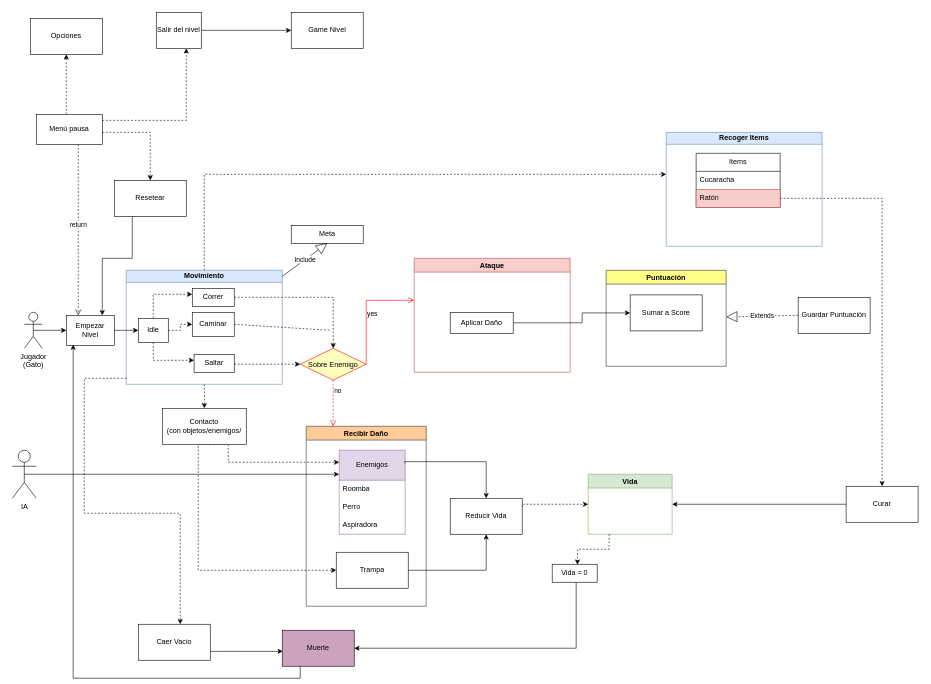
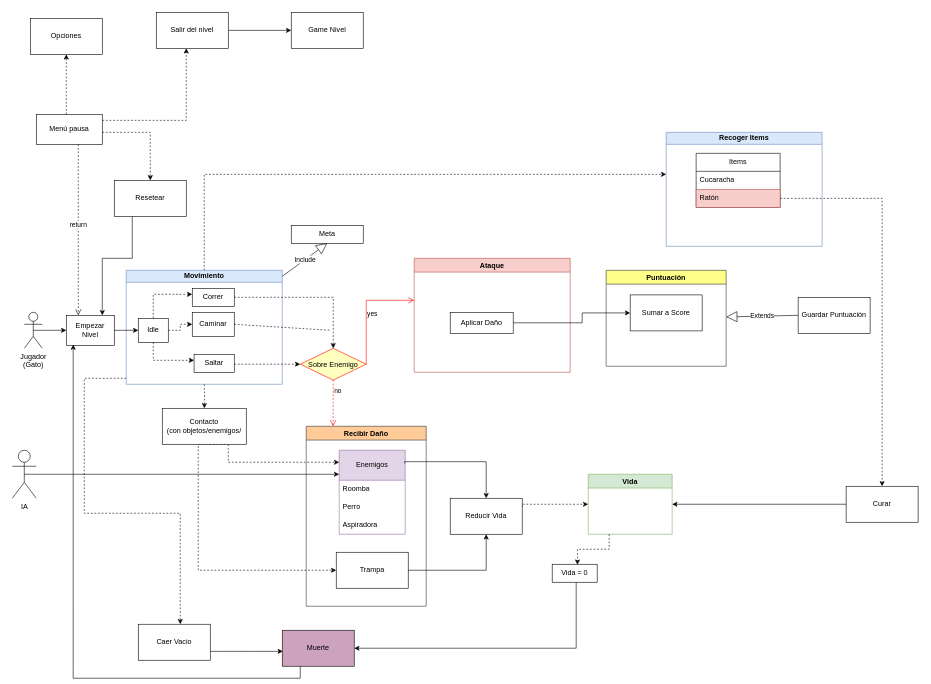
  <mxCell id="0" />
  <mxCell id="1" parent="0" />
  <mxCell id="2" style="edgeStyle=orthogonalEdgeStyle;rounded=0;orthogonalLoop=1;jettySize=auto;html=1;exitX=0.5;exitY=0.5;exitDx=0;exitDy=0;exitPerimeter=0;entryX=0;entryY=0.5;entryDx=0;entryDy=0;" edge="1" parent="1" source="3" target="10"><mxGeometry relative="1" as="geometry"><mxPoint x="150" y="550" as="targetPoint" /></mxGeometry></mxCell>
  <mxCell id="3" value="Jugador&lt;br&gt;(Gato)" style="shape=umlActor;verticalLabelPosition=bottom;verticalAlign=top;html=1;outlineConnect=0;" vertex="1" parent="1"><mxGeometry x="40" y="520" width="30" height="60" as="geometry" /></mxCell>
  <mxCell id="4" value="" style="edgeStyle=orthogonalEdgeStyle;rounded=0;orthogonalLoop=1;jettySize=auto;html=1;dashed=1;" edge="1" parent="1" source="5" target="41"><mxGeometry relative="1" as="geometry"><Array as="points"><mxPoint x="340" y="290" /></Array></mxGeometry></mxCell>
  <mxCell id="5" value="Movimiento" style="swimlane;whiteSpace=wrap;html=1;fillColor=#dae8fc;strokeColor=#6c8ebf;startSize=20;" vertex="1" parent="1"><mxGeometry x="210" y="450" width="260" height="190" as="geometry" /></mxCell>
  <mxCell id="6" value="Caminar" style="rounded=0;whiteSpace=wrap;html=1;" vertex="1" parent="5"><mxGeometry x="110" y="70" width="70" height="40" as="geometry" /></mxCell>
  <mxCell id="7" value="Correr" style="rounded=0;whiteSpace=wrap;html=1;" vertex="1" parent="5"><mxGeometry x="110" y="30" width="70" height="30" as="geometry" /></mxCell>
  <mxCell id="8" value="Saltar" style="rounded=0;whiteSpace=wrap;html=1;" vertex="1" parent="5"><mxGeometry x="113" y="140" width="67" height="30" as="geometry" /></mxCell>
  <mxCell id="9" style="edgeStyle=orthogonalEdgeStyle;rounded=0;orthogonalLoop=1;jettySize=auto;html=1;dashed=1;" edge="1" parent="1" target="28"><mxGeometry relative="1" as="geometry"><Array as="points"><mxPoint x="140" y="630" /><mxPoint x="140" y="855" /><mxPoint x="300" y="855" /></Array><mxPoint x="210" y="630" as="sourcePoint" /></mxGeometry></mxCell>
  <mxCell id="10" value="Empezar Nivel" style="rounded=0;whiteSpace=wrap;html=1;" vertex="1" parent="1"><mxGeometry x="110" y="525" width="80" height="50" as="geometry" /></mxCell>
  <mxCell id="11" value="Vida" style="swimlane;whiteSpace=wrap;html=1;fillColor=#d5e8d4;strokeColor=#82b366;" vertex="1" parent="1"><mxGeometry x="980" y="790" width="140" height="100" as="geometry" /></mxCell>
  <mxCell id="12" style="edgeStyle=orthogonalEdgeStyle;rounded=0;orthogonalLoop=1;jettySize=auto;html=1;dashed=1;" edge="1" parent="1" source="15" target="57"><mxGeometry relative="1" as="geometry"><Array as="points"><mxPoint x="110" y="180" /><mxPoint x="110" y="180" /></Array></mxGeometry></mxCell>
  <mxCell id="13" style="edgeStyle=orthogonalEdgeStyle;rounded=0;orthogonalLoop=1;jettySize=auto;html=1;dashed=1;" edge="1" parent="1" source="15" target="61"><mxGeometry relative="1" as="geometry"><Array as="points"><mxPoint x="250" y="220" /></Array></mxGeometry></mxCell>
  <mxCell id="14" style="edgeStyle=orthogonalEdgeStyle;rounded=0;orthogonalLoop=1;jettySize=auto;html=1;dashed=1;" edge="1" parent="1" source="15" target="59"><mxGeometry relative="1" as="geometry"><Array as="points"><mxPoint x="310" y="200" /></Array></mxGeometry></mxCell>
  <mxCell id="15" value="Menú pausa" style="rounded=0;whiteSpace=wrap;html=1;" vertex="1" parent="1"><mxGeometry x="60" y="190" width="110" height="50" as="geometry" /></mxCell>
  <mxCell id="16" style="edgeStyle=orthogonalEdgeStyle;rounded=0;orthogonalLoop=1;jettySize=auto;html=1;dashed=1;" edge="1" parent="1" source="19" target="6"><mxGeometry relative="1" as="geometry"><mxPoint x="320" y="550" as="targetPoint" /></mxGeometry></mxCell>
  <mxCell id="17" style="edgeStyle=orthogonalEdgeStyle;rounded=0;orthogonalLoop=1;jettySize=auto;html=1;dashed=1;" edge="1" parent="1" source="19" target="7"><mxGeometry relative="1" as="geometry"><mxPoint x="330" y="500" as="targetPoint" /><Array as="points"><mxPoint x="255" y="490" /></Array></mxGeometry></mxCell>
  <mxCell id="18" style="edgeStyle=orthogonalEdgeStyle;rounded=0;orthogonalLoop=1;jettySize=auto;html=1;exitX=0.5;exitY=1;exitDx=0;exitDy=0;dashed=1;" edge="1" parent="1" source="19" target="8"><mxGeometry relative="1" as="geometry"><mxPoint x="320" y="600" as="targetPoint" /><mxPoint x="290" y="600" as="sourcePoint" /><Array as="points"><mxPoint x="255" y="600" /></Array></mxGeometry></mxCell>
  <mxCell id="19" value="Idle" style="whiteSpace=wrap;html=1;rounded=0;" vertex="1" parent="1"><mxGeometry x="230" y="530" width="50" height="40" as="geometry" /></mxCell>
  <mxCell id="20" value="Recibir Daño" style="swimlane;whiteSpace=wrap;html=1;fillColor=#ffcc99;strokeColor=#36393d;startSize=23;" vertex="1" parent="1"><mxGeometry x="510" y="710" width="200" height="300" as="geometry" /></mxCell>
  <mxCell id="21" value="Trampa" style="rounded=0;whiteSpace=wrap;html=1;" vertex="1" parent="20"><mxGeometry x="50" y="210" width="120" height="60" as="geometry" /></mxCell>
  <mxCell id="22" value="Enemigos" style="swimlane;fontStyle=0;childLayout=stackLayout;horizontal=1;startSize=50;horizontalStack=0;resizeParent=1;resizeParentMax=0;resizeLast=0;collapsible=1;marginBottom=0;whiteSpace=wrap;html=1;fillColor=#e1d5e7;strokeColor=#9673a6;" vertex="1" parent="20"><mxGeometry x="55" y="40" width="110" height="140" as="geometry"><mxRectangle x="47.5" y="40" width="105" height="40" as="alternateBounds" /></mxGeometry></mxCell>
  <mxCell id="23" value="Roomba" style="text;strokeColor=none;fillColor=none;align=left;verticalAlign=middle;spacingLeft=4;spacingRight=4;overflow=hidden;points=[[0,0.5],[1,0.5]];portConstraint=eastwest;rotatable=0;whiteSpace=wrap;html=1;" vertex="1" parent="22"><mxGeometry y="50" width="110" height="30" as="geometry" /></mxCell>
  <mxCell id="24" value="Perro" style="text;strokeColor=none;fillColor=none;align=left;verticalAlign=middle;spacingLeft=4;spacingRight=4;overflow=hidden;points=[[0,0.5],[1,0.5]];portConstraint=eastwest;rotatable=0;whiteSpace=wrap;html=1;" vertex="1" parent="22"><mxGeometry y="80" width="110" height="30" as="geometry" /></mxCell>
  <mxCell id="25" value="Aspiradora" style="text;strokeColor=none;fillColor=none;align=left;verticalAlign=middle;spacingLeft=4;spacingRight=4;overflow=hidden;points=[[0,0.5],[1,0.5]];portConstraint=eastwest;rotatable=0;whiteSpace=wrap;html=1;" vertex="1" parent="22"><mxGeometry y="110" width="110" height="30" as="geometry" /></mxCell>
  <mxCell id="26" style="edgeStyle=orthogonalEdgeStyle;rounded=0;orthogonalLoop=1;jettySize=auto;html=1;entryX=0.5;entryY=1;entryDx=0;entryDy=0;" edge="1" parent="20" source="21" target="33"><mxGeometry relative="1" as="geometry"><Array as="points"><mxPoint x="300" y="240" /></Array></mxGeometry></mxCell>
  <mxCell id="27" style="edgeStyle=orthogonalEdgeStyle;rounded=0;orthogonalLoop=1;jettySize=auto;html=1;exitX=1;exitY=0.75;exitDx=0;exitDy=0;entryX=0.009;entryY=0.587;entryDx=0;entryDy=0;entryPerimeter=0;" edge="1" parent="1" source="28" target="52"><mxGeometry relative="1" as="geometry"><Array as="points"><mxPoint x="471" y="1085" /></Array></mxGeometry></mxCell>
  <mxCell id="28" value="Caer Vacio" style="rounded=0;whiteSpace=wrap;html=1;" vertex="1" parent="1"><mxGeometry x="230" y="1040" width="120" height="60" as="geometry" /></mxCell>
  <mxCell id="29" style="edgeStyle=orthogonalEdgeStyle;rounded=0;orthogonalLoop=1;jettySize=auto;html=1;exitX=1;exitY=0.25;exitDx=0;exitDy=0;dashed=1;entryX=0;entryY=0.5;entryDx=0;entryDy=0;" edge="1" parent="1" source="33" target="11"><mxGeometry relative="1" as="geometry"><mxPoint x="710" y="760" as="sourcePoint" /><mxPoint x="990" y="845" as="targetPoint" /><Array as="points"><mxPoint x="870" y="840" /></Array></mxGeometry></mxCell>
  <mxCell id="30" value="Meta" style="rounded=0;whiteSpace=wrap;html=1;" vertex="1" parent="1"><mxGeometry x="485" y="375" width="120" height="30" as="geometry" /></mxCell>
  <mxCell id="31" style="edgeStyle=orthogonalEdgeStyle;rounded=0;orthogonalLoop=1;jettySize=auto;html=1;exitX=0;exitY=0.5;exitDx=0;exitDy=0;entryX=1;entryY=0.5;entryDx=0;entryDy=0;" edge="1" parent="1" source="32" target="11"><mxGeometry relative="1" as="geometry" /></mxCell>
  <mxCell id="32" value="Curar" style="rounded=0;whiteSpace=wrap;html=1;" vertex="1" parent="1"><mxGeometry x="1410" y="810" width="120" height="60" as="geometry" /></mxCell>
  <mxCell id="33" value="Reducir Vida" style="rounded=0;whiteSpace=wrap;html=1;" vertex="1" parent="1"><mxGeometry x="750" y="830" width="120" height="60" as="geometry" /></mxCell>
  <mxCell id="34" style="edgeStyle=orthogonalEdgeStyle;rounded=0;orthogonalLoop=1;jettySize=auto;html=1;exitX=0.992;exitY=0.156;exitDx=0;exitDy=0;exitPerimeter=0;" edge="1" parent="1" source="22" target="33"><mxGeometry relative="1" as="geometry"><mxPoint x="670" y="755" as="sourcePoint" /><Array as="points"><mxPoint x="674" y="769" /><mxPoint x="810" y="769" /></Array></mxGeometry></mxCell>
  <mxCell id="35" style="edgeStyle=orthogonalEdgeStyle;rounded=0;orthogonalLoop=1;jettySize=auto;html=1;dashed=1;" edge="1" parent="1" source="37" target="22"><mxGeometry relative="1" as="geometry"><Array as="points"><mxPoint x="380" y="770" /></Array><mxPoint x="530" y="780" as="targetPoint" /></mxGeometry></mxCell>
  <mxCell id="36" style="edgeStyle=orthogonalEdgeStyle;rounded=0;orthogonalLoop=1;jettySize=auto;html=1;exitX=0.75;exitY=1;exitDx=0;exitDy=0;entryX=0;entryY=0.5;entryDx=0;entryDy=0;dashed=1;" edge="1" parent="1" source="37" target="21"><mxGeometry relative="1" as="geometry"><Array as="points"><mxPoint x="330" y="740" /><mxPoint x="330" y="950" /></Array></mxGeometry></mxCell>
  <mxCell id="37" value="Contacto&lt;br&gt;(con objetos/enemigos/" style="rounded=0;whiteSpace=wrap;html=1;" vertex="1" parent="1"><mxGeometry x="270" y="680" width="140" height="60" as="geometry" /></mxCell>
  <mxCell id="38" style="edgeStyle=orthogonalEdgeStyle;rounded=0;orthogonalLoop=1;jettySize=auto;html=1;" edge="1" parent="1" source="40" target="52"><mxGeometry relative="1" as="geometry"><mxPoint x="920" y="1090" as="targetPoint" /><Array as="points"><mxPoint x="960" y="1080" /></Array></mxGeometry></mxCell>
  <mxCell id="39" value="" style="edgeStyle=orthogonalEdgeStyle;rounded=0;orthogonalLoop=1;jettySize=auto;html=1;" edge="1" parent="1" source="10" target="19"><mxGeometry relative="1" as="geometry" /></mxCell>
  <mxCell id="40" value="Vida = 0" style="rounded=0;whiteSpace=wrap;html=1;" vertex="1" parent="1"><mxGeometry x="920" y="940" width="75" height="30" as="geometry" /></mxCell>
  <mxCell id="41" value="Recoger Items" style="swimlane;whiteSpace=wrap;html=1;fillColor=#dae8fc;strokeColor=#6c8ebf;startSize=20;" vertex="1" parent="1"><mxGeometry x="1110" y="220" width="260" height="190" as="geometry" /></mxCell>
  <mxCell id="42" value="Items" style="swimlane;fontStyle=0;childLayout=stackLayout;horizontal=1;startSize=30;horizontalStack=0;resizeParent=1;resizeParentMax=0;resizeLast=0;collapsible=1;marginBottom=0;whiteSpace=wrap;html=1;glass=0;swimlaneLine=1;" vertex="1" parent="41"><mxGeometry x="50" y="35" width="140" height="90" as="geometry"><mxRectangle x="80" y="30" width="90" height="30" as="alternateBounds" /></mxGeometry></mxCell>
  <mxCell id="43" value="Cucaracha" style="text;strokeColor=none;fillColor=none;align=left;verticalAlign=middle;spacingLeft=4;spacingRight=4;overflow=hidden;points=[[0,0.5],[1,0.5]];portConstraint=eastwest;rotatable=0;whiteSpace=wrap;html=1;" vertex="1" parent="42"><mxGeometry y="30" width="140" height="30" as="geometry" /></mxCell>
  <mxCell id="44" value="Ratón" style="text;strokeColor=#b85450;fillColor=#f8cecc;align=left;verticalAlign=middle;spacingLeft=4;spacingRight=4;overflow=hidden;points=[[0,0.5],[1,0.5]];portConstraint=eastwest;rotatable=0;whiteSpace=wrap;html=1;glass=0;rounded=0;" vertex="1" parent="42"><mxGeometry y="60" width="140" height="30" as="geometry" /></mxCell>
  <mxCell id="45" style="edgeStyle=orthogonalEdgeStyle;rounded=0;orthogonalLoop=1;jettySize=auto;html=1;exitX=0.25;exitY=1;exitDx=0;exitDy=0;entryX=0.562;entryY=0.024;entryDx=0;entryDy=0;entryPerimeter=0;dashed=1;" edge="1" parent="1" source="11" target="40"><mxGeometry relative="1" as="geometry" /></mxCell>
  <mxCell id="46" style="edgeStyle=orthogonalEdgeStyle;rounded=0;orthogonalLoop=1;jettySize=auto;html=1;exitX=1;exitY=0.5;exitDx=0;exitDy=0;entryX=0.5;entryY=0;entryDx=0;entryDy=0;dashed=1;" edge="1" parent="1" source="44" target="32"><mxGeometry relative="1" as="geometry" /></mxCell>
  <mxCell id="47" value="Puntuación" style="swimlane;whiteSpace=wrap;html=1;fillColor=#ffff88;strokeColor=#36393d;" vertex="1" parent="1"><mxGeometry x="1010" y="450" width="200" height="160" as="geometry" /></mxCell>
  <mxCell id="48" value="Sumar a Score" style="rounded=0;whiteSpace=wrap;html=1;" vertex="1" parent="47"><mxGeometry x="40" y="41" width="120" height="60" as="geometry" /></mxCell>
  <mxCell id="49" style="edgeStyle=orthogonalEdgeStyle;rounded=0;orthogonalLoop=1;jettySize=auto;html=1;dashed=1;entryX=0;entryY=0.5;entryDx=0;entryDy=0;" edge="1" parent="1" source="8" target="64"><mxGeometry relative="1" as="geometry"><mxPoint x="500" y="605" as="targetPoint" /><Array as="points"><mxPoint x="445" y="606" /></Array></mxGeometry></mxCell>
  <mxCell id="50" style="edgeStyle=orthogonalEdgeStyle;rounded=0;orthogonalLoop=1;jettySize=auto;html=1;dashed=1;" edge="1" parent="1" target="37"><mxGeometry relative="1" as="geometry"><mxPoint x="340" y="640" as="sourcePoint" /><Array as="points" /></mxGeometry></mxCell>
  <mxCell id="51" value="Guardar Puntuación" style="rounded=0;whiteSpace=wrap;html=1;" vertex="1" parent="1"><mxGeometry x="1330" y="495" width="120" height="60" as="geometry" /></mxCell>
  <mxCell id="52" value="Muerte" style="rounded=0;whiteSpace=wrap;html=1;fillColor=#CDA2BE;strokeColor=#030303;" vertex="1" parent="1"><mxGeometry x="470" y="1050" width="120" height="60" as="geometry" /></mxCell>
  <mxCell id="53" value="Ataque" style="swimlane;whiteSpace=wrap;html=1;fillColor=#f8cecc;strokeColor=#b85450;" vertex="1" parent="1"><mxGeometry x="690" y="430" width="260" height="190" as="geometry" /></mxCell>
  <mxCell id="54" value="Aplicar Daño" style="rounded=0;whiteSpace=wrap;html=1;" vertex="1" parent="53"><mxGeometry x="60" y="90" width="105" height="35" as="geometry" /></mxCell>
  <mxCell id="55" style="edgeStyle=orthogonalEdgeStyle;rounded=0;orthogonalLoop=1;jettySize=auto;html=1;exitX=1;exitY=0.5;exitDx=0;exitDy=0;entryX=0.5;entryY=0;entryDx=0;entryDy=0;dashed=1;" edge="1" parent="1" source="7" target="64"><mxGeometry relative="1" as="geometry"><mxPoint x="552.5" y="587.5" as="targetPoint" /></mxGeometry></mxCell>
  <mxCell id="56" value="" style="endArrow=none;dashed=1;html=1;strokeWidth=1;rounded=0;exitX=1;exitY=0.5;exitDx=0;exitDy=0;" edge="1" parent="1" source="6"><mxGeometry width="50" height="50" relative="1" as="geometry"><mxPoint x="720" y="590" as="sourcePoint" /><mxPoint x="550" y="550" as="targetPoint" /></mxGeometry></mxCell>
  <mxCell id="57" value="Opciones" style="rounded=0;whiteSpace=wrap;html=1;" vertex="1" parent="1"><mxGeometry x="50" y="30" width="120" height="60" as="geometry" /></mxCell>
  <mxCell id="58" style="edgeStyle=orthogonalEdgeStyle;rounded=0;orthogonalLoop=1;jettySize=auto;html=1;exitX=1;exitY=0.5;exitDx=0;exitDy=0;entryX=0;entryY=0.5;entryDx=0;entryDy=0;" edge="1" parent="1" source="59" target="62"><mxGeometry relative="1" as="geometry" /></mxCell>
- <mxCell id="59" value="Salir del nivel" style="rounded=0;whiteSpace=wrap;html=1;" vertex="1" parent="1"><mxGeometry x="260" y="20" width="75" height="60" as="geometry" /></mxCell>
+ <mxCell id="59" value="Salir del nivel" style="rounded=0;whiteSpace=wrap;html=1;" vertex="1" parent="1"><mxGeometry x="260" y="20" width="120" height="60" as="geometry" /></mxCell>
  <mxCell id="60" style="edgeStyle=orthogonalEdgeStyle;rounded=0;orthogonalLoop=1;jettySize=auto;html=1;exitX=0.25;exitY=1;exitDx=0;exitDy=0;entryX=0.75;entryY=0;entryDx=0;entryDy=0;" edge="1" parent="1" source="61" target="10"><mxGeometry relative="1" as="geometry"><Array as="points"><mxPoint x="220" y="430" /><mxPoint x="170" y="430" /></Array></mxGeometry></mxCell>
  <mxCell id="61" value="Resetear" style="rounded=0;whiteSpace=wrap;html=1;" vertex="1" parent="1"><mxGeometry x="190" y="300" width="120" height="60" as="geometry" /></mxCell>
  <mxCell id="62" value="Game Nivel" style="rounded=0;whiteSpace=wrap;html=1;" vertex="1" parent="1"><mxGeometry x="485" y="20" width="120" height="60" as="geometry" /></mxCell>
  <mxCell id="63" value="return" style="html=1;verticalAlign=bottom;endArrow=open;dashed=1;endSize=8;curved=0;rounded=0;entryX=0.25;entryY=0;entryDx=0;entryDy=0;" edge="1" parent="1" target="10"><mxGeometry relative="1" as="geometry"><mxPoint x="130" y="240" as="sourcePoint" /><mxPoint x="50" y="380" as="targetPoint" /></mxGeometry></mxCell>
  <mxCell id="64" value="Sobre Enemigo" style="rhombus;whiteSpace=wrap;html=1;fontColor=#000000;fillColor=#ffffc0;strokeColor=#ff0000;" vertex="1" parent="1"><mxGeometry x="500" y="580" width="110" height="53" as="geometry" /></mxCell>
  <mxCell id="65" value="no" style="edgeStyle=orthogonalEdgeStyle;html=1;align=left;verticalAlign=bottom;endArrow=open;endSize=8;strokeColor=#ff0000;rounded=0;entryX=0.224;entryY=0;entryDx=0;entryDy=0;entryPerimeter=0;dashed=1;" edge="1" parent="1" source="64" target="20"><mxGeometry x="-0.301" relative="1" as="geometry"><mxPoint x="740" y="643" as="targetPoint" /><Array as="points" /><mxPoint as="offset" /></mxGeometry></mxCell>
  <mxCell id="66" value="yes" style="edgeStyle=orthogonalEdgeStyle;html=1;align=left;verticalAlign=top;endArrow=open;endSize=8;strokeColor=#ff0000;rounded=0;exitX=1;exitY=0.5;exitDx=0;exitDy=0;" edge="1" parent="1" source="64"><mxGeometry x="0.042" relative="1" as="geometry"><mxPoint x="690" y="500" as="targetPoint" /><Array as="points"><mxPoint x="610" y="500" /><mxPoint x="690" y="500" /></Array><mxPoint as="offset" /></mxGeometry></mxCell>
  <mxCell id="67" style="edgeStyle=orthogonalEdgeStyle;rounded=0;orthogonalLoop=1;jettySize=auto;html=1;exitX=0.25;exitY=1;exitDx=0;exitDy=0;entryX=0.144;entryY=0.975;entryDx=0;entryDy=0;entryPerimeter=0;" edge="1" parent="1" source="52" target="10"><mxGeometry relative="1" as="geometry" /></mxCell>
- <mxCell id="68" value="Extends" style="endArrow=block;endSize=16;endFill=0;html=1;rounded=0;dashed=1;exitX=0;exitY=0.5;exitDx=0;exitDy=0;" edge="1" parent="1" source="51" target="47"><mxGeometry width="160" relative="1" as="geometry"><mxPoint x="1320" y="510" as="sourcePoint" /><mxPoint x="1480" y="510" as="targetPoint" /></mxGeometry></mxCell>
+ <mxCell id="68" value="Extends" style="endArrow=block;endSize=16;endFill=0;html=1;rounded=0;dashed=0;exitX=0;exitY=0.5;exitDx=0;exitDy=0;" edge="1" parent="1" source="51" target="47"><mxGeometry width="160" relative="1" as="geometry"><mxPoint x="1320" y="510" as="sourcePoint" /><mxPoint x="1480" y="510" as="targetPoint" /></mxGeometry></mxCell>
  <mxCell id="69" value="Include" style="endArrow=block;endSize=16;endFill=0;html=1;rounded=0;entryX=0.5;entryY=1;entryDx=0;entryDy=0;" edge="1" parent="1" target="30"><mxGeometry width="160" relative="1" as="geometry"><mxPoint x="470" y="460" as="sourcePoint" /><mxPoint x="630" y="460" as="targetPoint" /></mxGeometry></mxCell>
  <mxCell id="70" value="IA" style="shape=umlActor;verticalLabelPosition=bottom;verticalAlign=top;html=1;" vertex="1" parent="1"><mxGeometry y="750" width="40" height="80" as="geometry" x="20" /></mxCell>
  <mxCell id="71" style="edgeStyle=orthogonalEdgeStyle;rounded=0;orthogonalLoop=1;jettySize=auto;html=1;exitX=0.5;exitY=0.5;exitDx=0;exitDy=0;exitPerimeter=0;" edge="1" parent="1" target="22" source="70"><mxGeometry relative="1" as="geometry"><mxPoint x="570" y="790" as="targetPoint" /><Array as="points"><mxPoint x="50" y="790" /><mxPoint x="50" y="790" /></Array><mxPoint x="110" y="780" as="sourcePoint" /></mxGeometry></mxCell>
  <mxCell id="72" style="edgeStyle=orthogonalEdgeStyle;rounded=0;orthogonalLoop=1;jettySize=auto;html=1;" edge="1" parent="1"><mxGeometry relative="1" as="geometry"><mxPoint x="1320" y="730" as="targetPoint" /></mxGeometry></mxCell>
  <mxCell id="73" style="edgeStyle=orthogonalEdgeStyle;rounded=0;orthogonalLoop=1;jettySize=auto;html=1;" edge="1" parent="1" source="54" target="48"><mxGeometry relative="1" as="geometry"><Array as="points"><mxPoint x="970" y="538" /><mxPoint x="970" y="521" /></Array></mxGeometry></mxCell>
